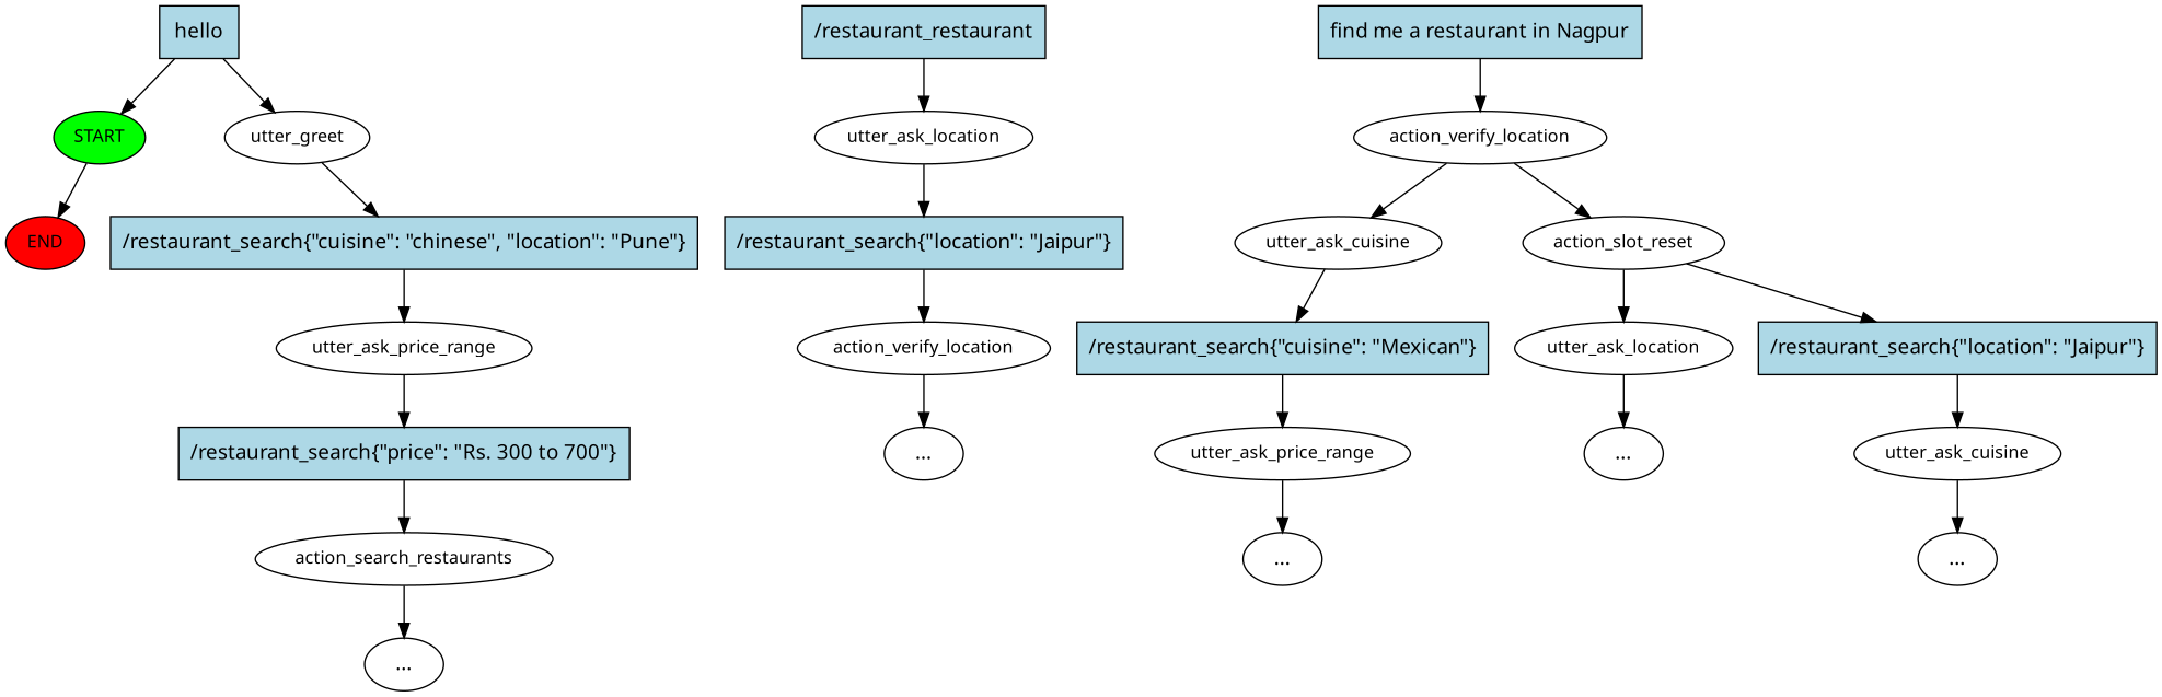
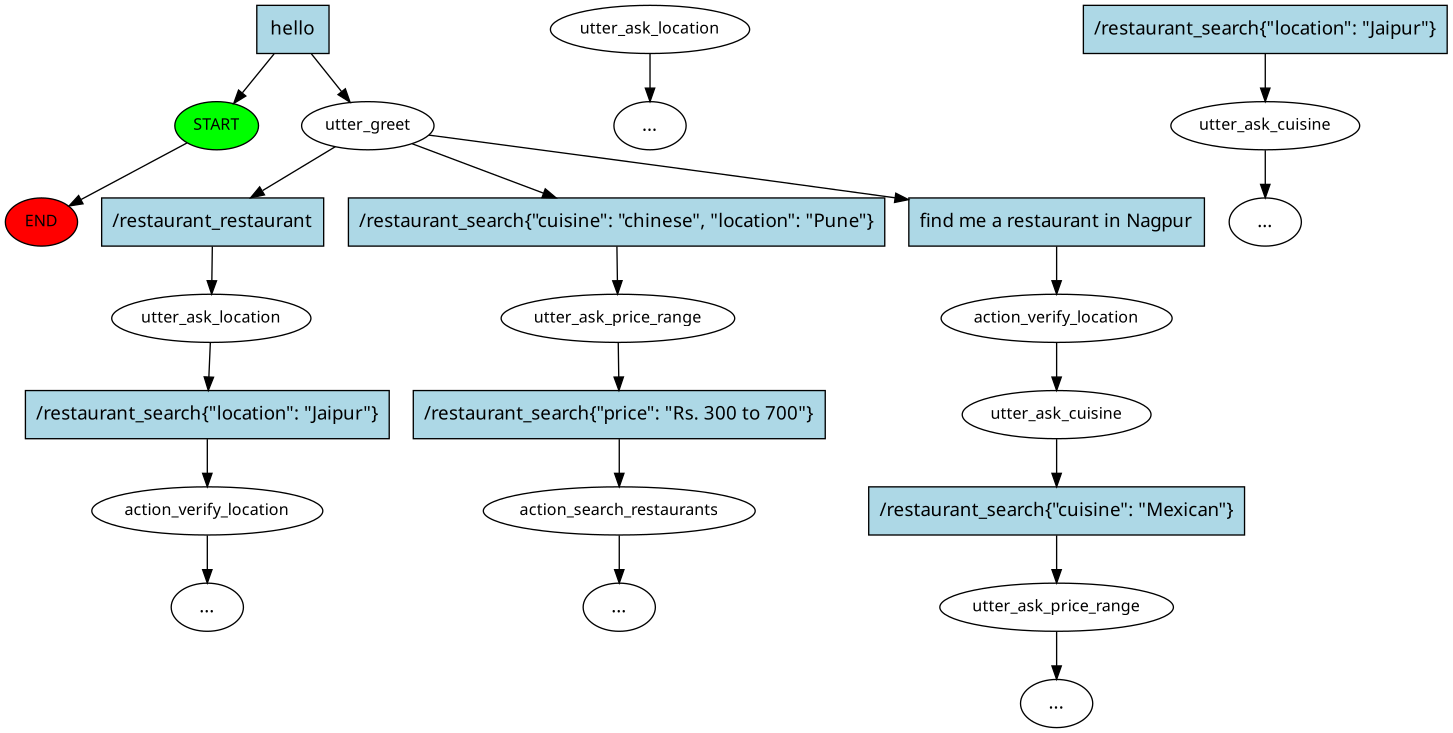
  digraph {
    fontname="Noto Sans"
    node [fontname="Noto Sans"]
    edge [fontname="Noto Sans"]
    n1 [fillcolor=green fontsize=12 label=START style=filled]
    n2 [fillcolor=red fontsize=12 label=END style=filled]
    n3 [fillcolor=lightblue label=hello shape=rect style=filled]
    n4 [fontsize=12 label=utter_greet]
    n5 [fillcolor=lightblue label="/restaurant_restaurant" shape=rect style=filled]
    n6 [fillcolor=lightblue label="/restaurant_search{\"cuisine\": \"chinese\", \"location\": \"Pune\"}" shape=rect style=filled]
    n7 [fillcolor=lightblue label="find me a restaurant in Nagpur" shape=rect style=filled]
    n8 [fontsize=12 label=utter_ask_location]
    n9 [fontsize=12 label=utter_ask_price_range]
    n10 [fontsize=12 label=action_verify_location]
    n11 [fillcolor=lightblue label="/restaurant_search{\"location\": \"Jaipur\"}" shape=rect style=filled]
    n12 [fontsize=12 label=action_verify_location]
    n13 [label="..."]
    n14 [fillcolor=lightblue label="/restaurant_search{\"price\": \"Rs. 300 to 700\"}" shape=rect style=filled]
    n15 [fontsize=12 label=action_search_restaurants]
    n16 [label="..."]
    n17 [fontsize=12 label=utter_ask_cuisine]
-   n18 [fontsize=12 label=action_slot_reset]
    n19 [fillcolor=lightblue label="/restaurant_search{\"cuisine\": \"Mexican\"}" shape=rect style=filled]
    n20 [fontsize=12 label=utter_ask_location]
    n21 [fillcolor=lightblue label="/restaurant_search{\"location\": \"Jaipur\"}" shape=rect style=filled]
    n22 [fontsize=12 label=utter_ask_price_range]
    n23 [label="..."]
    n24 [label="..."]
    n25 [fontsize=12 label=utter_ask_cuisine]
    n26 [label="..."]
    n1 -> n2
    n3 -> n1
    n3 -> n4
+   n4 -> n5
    n4 -> n6
+   n4 -> n7
    n5 -> n8
    n6 -> n9
    n7 -> n10
    n8 -> n11
    n9 -> n14
    n10 -> n17
-   n10 -> n18
    n11 -> n12
    n12 -> n13
    n14 -> n15
    n15 -> n16
    n17 -> n19
-   n18 -> n20
-   n18 -> n21
    n19 -> n22
    n20 -> n24
    n21 -> n25
    n22 -> n23
    n25 -> n26
  }
